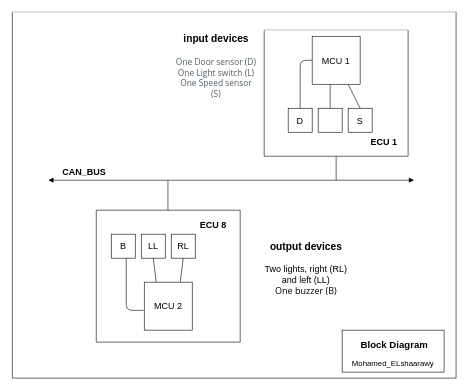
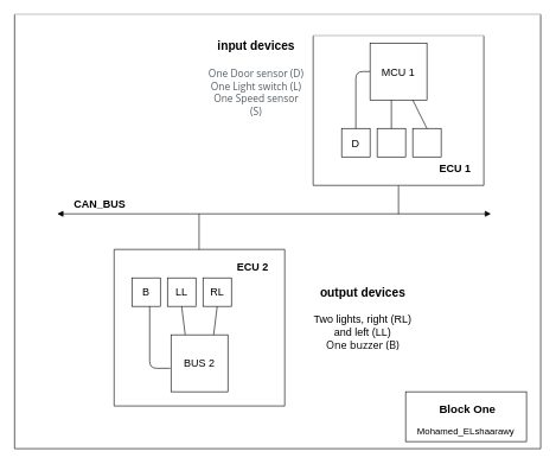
  <mxCell id="0" />
  <mxCell id="1" parent="0" />
  <mxCell id="2" value="" style="swimlane;startSize=0;fontSize=15;fontColor=#000000;swimlaneFillColor=default;" vertex="1" parent="1"><mxGeometry x="20" y="20" width="740" height="610" as="geometry" /></mxCell>
  <mxCell id="3" value="" style="endArrow=none;html=1;rounded=1;" edge="1" parent="2"><mxGeometry width="50" height="50" relative="1" as="geometry"><mxPoint x="259.5" y="330" as="sourcePoint" /><mxPoint x="259.5" y="280" as="targetPoint" /><Array as="points"><mxPoint x="259.5" y="330" /></Array></mxGeometry></mxCell>
  <mxCell id="4" value="" style="endArrow=none;html=1;rounded=1;" edge="1" parent="2"><mxGeometry width="50" height="50" relative="1" as="geometry"><mxPoint x="540" y="280" as="sourcePoint" /><mxPoint x="540" y="240" as="targetPoint" /></mxGeometry></mxCell>
  <mxCell id="5" value="" style="swimlane;startSize=0;" vertex="1" parent="2"><mxGeometry x="140" y="330" width="240" height="220" as="geometry"><mxRectangle x="190" y="340" width="50" height="40" as="alternateBounds" /></mxGeometry></mxCell>
  <mxCell id="6" value="" style="whiteSpace=wrap;html=1;aspect=fixed;" vertex="1" parent="5"><mxGeometry x="80" y="120" width="80" height="80" as="geometry" /></mxCell>
- <mxCell id="7" value="&lt;b&gt;ECU 8&lt;/b&gt;" style="text;html=1;strokeColor=none;fillColor=none;align=center;verticalAlign=middle;whiteSpace=wrap;rounded=0;fontSize=15;" vertex="1" parent="5"><mxGeometry x="165" y="10" width="60" height="30" as="geometry" /></mxCell>
- <mxCell id="8" value="MCU 2" style="text;html=1;strokeColor=none;fillColor=none;align=center;verticalAlign=middle;whiteSpace=wrap;rounded=0;fontSize=15;" vertex="1" parent="5"><mxGeometry x="90" y="145" width="60" height="30" as="geometry" /></mxCell>
+ <mxCell id="7" value="&lt;b&gt;ECU 2&lt;/b&gt;" style="text;html=1;strokeColor=none;fillColor=none;align=center;verticalAlign=middle;whiteSpace=wrap;rounded=0;fontSize=15;" vertex="1" parent="5"><mxGeometry x="165" y="10" width="60" height="30" as="geometry" /></mxCell>
+ <mxCell id="8" value="BUS 2" style="text;html=1;strokeColor=none;fillColor=none;align=center;verticalAlign=middle;whiteSpace=wrap;rounded=0;fontSize=15;" vertex="1" parent="5"><mxGeometry x="90" y="145" width="60" height="30" as="geometry" /></mxCell>
  <mxCell id="9" value="" style="whiteSpace=wrap;html=1;aspect=fixed;fontSize=15;" vertex="1" parent="5"><mxGeometry x="25" y="40" width="40" height="40" as="geometry" /></mxCell>
  <mxCell id="10" value="" style="whiteSpace=wrap;html=1;aspect=fixed;fontSize=15;" vertex="1" parent="5"><mxGeometry x="75" y="40" width="40" height="40" as="geometry" /></mxCell>
  <mxCell id="11" value="" style="whiteSpace=wrap;html=1;aspect=fixed;fontSize=15;" vertex="1" parent="5"><mxGeometry x="125" y="40" width="40" height="40" as="geometry" /></mxCell>
  <mxCell id="12" value="RL" style="text;html=1;strokeColor=none;fillColor=none;align=center;verticalAlign=middle;whiteSpace=wrap;rounded=0;fontSize=15;" vertex="1" parent="5"><mxGeometry x="130" y="45" width="30" height="30" as="geometry" /></mxCell>
  <mxCell id="13" value="LL" style="text;html=1;strokeColor=none;fillColor=none;align=center;verticalAlign=middle;whiteSpace=wrap;rounded=0;fontSize=15;" vertex="1" parent="5"><mxGeometry x="80" y="45" width="30" height="30" as="geometry" /></mxCell>
  <mxCell id="14" value="B" style="text;html=1;strokeColor=none;fillColor=none;align=center;verticalAlign=middle;whiteSpace=wrap;rounded=0;fontSize=15;" vertex="1" parent="5"><mxGeometry x="30" y="45" width="30" height="30" as="geometry" /></mxCell>
  <mxCell id="15" value="" style="endArrow=none;html=1;rounded=1;fontSize=15;fontColor=#000000;exitX=-0.012;exitY=0.588;exitDx=0;exitDy=0;exitPerimeter=0;" edge="1" parent="5" source="6"><mxGeometry width="50" height="50" relative="1" as="geometry"><mxPoint y="130" as="sourcePoint" /><mxPoint x="50" y="80" as="targetPoint" /><Array as="points"><mxPoint x="50" y="167" /></Array></mxGeometry></mxCell>
  <mxCell id="16" value="" style="endArrow=none;html=1;rounded=1;fontSize=15;fontColor=#000000;exitX=0.25;exitY=0;exitDx=0;exitDy=0;entryX=0.5;entryY=1;entryDx=0;entryDy=0;" edge="1" parent="5" source="6" target="10"><mxGeometry width="50" height="50" relative="1" as="geometry"><mxPoint x="50" y="130" as="sourcePoint" /><mxPoint x="100" y="80" as="targetPoint" /></mxGeometry></mxCell>
  <mxCell id="17" value="" style="endArrow=none;html=1;rounded=1;fontSize=15;fontColor=#000000;exitX=0.75;exitY=0;exitDx=0;exitDy=0;entryX=0.5;entryY=1;entryDx=0;entryDy=0;" edge="1" parent="5" source="6" target="11"><mxGeometry width="50" height="50" relative="1" as="geometry"><mxPoint x="100" y="130" as="sourcePoint" /><mxPoint x="150" y="80" as="targetPoint" /></mxGeometry></mxCell>
  <mxCell id="18" value="" style="swimlane;startSize=0;swimlaneFillColor=default;" vertex="1" parent="2"><mxGeometry x="420" y="30" width="240" height="210" as="geometry" /></mxCell>
  <mxCell id="19" value="" style="whiteSpace=wrap;html=1;aspect=fixed;" vertex="1" parent="18"><mxGeometry x="80" y="10" width="80" height="80" as="geometry" /></mxCell>
  <mxCell id="20" value="&lt;b&gt;ECU 1&lt;/b&gt;" style="text;html=1;strokeColor=none;fillColor=none;align=center;verticalAlign=middle;whiteSpace=wrap;rounded=0;fontSize=15;" vertex="1" parent="18"><mxGeometry x="170" y="170" width="60" height="30" as="geometry" /></mxCell>
  <mxCell id="21" value="" style="whiteSpace=wrap;html=1;aspect=fixed;fontSize=15;" vertex="1" parent="18"><mxGeometry x="40" y="130" width="40" height="40" as="geometry" /></mxCell>
  <mxCell id="22" value="" style="whiteSpace=wrap;html=1;aspect=fixed;fontSize=15;" vertex="1" parent="18"><mxGeometry x="90" y="130" width="40" height="40" as="geometry" /></mxCell>
  <mxCell id="23" value="" style="whiteSpace=wrap;html=1;aspect=fixed;fontSize=15;" vertex="1" parent="18"><mxGeometry x="140" y="130" width="40" height="40" as="geometry" /></mxCell>
  <mxCell id="24" value="MCU 1" style="text;html=1;strokeColor=none;fillColor=none;align=center;verticalAlign=middle;whiteSpace=wrap;rounded=0;fontSize=15;" vertex="1" parent="18"><mxGeometry x="90" y="35" width="60" height="30" as="geometry" /></mxCell>
  <mxCell id="25" value="D" style="text;html=1;strokeColor=none;fillColor=none;align=center;verticalAlign=middle;whiteSpace=wrap;rounded=0;fontSize=15;" vertex="1" parent="18"><mxGeometry x="45" y="135" width="30" height="30" as="geometry" /></mxCell>
- <mxCell id="26" value="S" style="text;html=1;strokeColor=none;fillColor=none;align=center;verticalAlign=middle;whiteSpace=wrap;rounded=0;fontSize=15;" vertex="1" parent="18"><mxGeometry x="145" y="135" width="30" height="30" as="geometry" /></mxCell>
  <mxCell id="27" value="" style="endArrow=none;html=1;rounded=1;fontSize=15;fontColor=#000000;exitX=0.5;exitY=0;exitDx=0;exitDy=0;" edge="1" parent="18" source="21"><mxGeometry width="50" height="50" relative="1" as="geometry"><mxPoint x="30" y="100" as="sourcePoint" /><mxPoint x="80" y="50" as="targetPoint" /><Array as="points"><mxPoint x="60" y="50" /></Array></mxGeometry></mxCell>
  <mxCell id="28" value="" style="endArrow=none;html=1;rounded=1;fontSize=15;fontColor=#000000;" edge="1" parent="18"><mxGeometry width="50" height="50" relative="1" as="geometry"><mxPoint x="110" y="130" as="sourcePoint" /><mxPoint x="110" y="90" as="targetPoint" /></mxGeometry></mxCell>
  <mxCell id="29" value="" style="endArrow=none;html=1;rounded=1;fontSize=15;fontColor=#000000;exitX=0.5;exitY=0;exitDx=0;exitDy=0;entryX=0.75;entryY=1;entryDx=0;entryDy=0;" edge="1" parent="18" source="23" target="19"><mxGeometry width="50" height="50" relative="1" as="geometry"><mxPoint x="150" y="110" as="sourcePoint" /><mxPoint x="150" y="70" as="targetPoint" /><Array as="points" /></mxGeometry></mxCell>
  <mxCell id="30" value="CAN_BUS" style="text;html=1;strokeColor=none;fillColor=none;align=center;verticalAlign=middle;whiteSpace=wrap;rounded=0;fontStyle=1;fontSize=15;" vertex="1" parent="2"><mxGeometry x="80" y="250" width="80" height="30" as="geometry" /></mxCell>
  <mxCell id="31" value="" style="endArrow=block;startArrow=block;endFill=1;startFill=1;html=1;rounded=1;" edge="1" parent="2"><mxGeometry width="160" relative="1" as="geometry"><mxPoint x="60" y="280" as="sourcePoint" /><mxPoint x="670" y="280" as="targetPoint" /></mxGeometry></mxCell>
  <mxCell id="32" value="&lt;b style=&quot;border-color: var(--border-color);&quot;&gt;&lt;font style=&quot;border-color: var(--border-color); font-size: 17px;&quot;&gt;input devices&lt;/font&gt;&lt;/b&gt;&lt;span style=&quot;color: rgb(82, 92, 101); font-family: &amp;quot;Open Sans&amp;quot;; font-size: 14px; text-align: start; background-color: initial;&quot;&gt;&lt;br&gt;&lt;br&gt;One Door sensor (D)&lt;/span&gt;&lt;br&gt;&lt;span style=&quot;color: rgb(82, 92, 101); font-family: &amp;quot;Open Sans&amp;quot;; font-size: 14px; text-align: start; background-color: initial;&quot;&gt;One Light switch (L)&lt;/span&gt;&lt;br&gt;&lt;span style=&quot;color: rgb(82, 92, 101); font-family: &amp;quot;Open Sans&amp;quot;; font-size: 14px; text-align: start; background-color: initial;&quot;&gt;One Speed sensor (S)&lt;/span&gt;" style="text;html=1;strokeColor=none;fillColor=none;align=center;verticalAlign=middle;whiteSpace=wrap;rounded=0;fontSize=15;" vertex="1" parent="2"><mxGeometry x="270" y="30" width="140" height="120" as="geometry" /></mxCell>
  <mxCell id="33" value="&lt;b&gt;&lt;font style=&quot;font-size: 17px;&quot;&gt;output devices&lt;br&gt;&lt;/font&gt;&lt;/b&gt;&lt;br&gt;Two lights, right (RL) &lt;br&gt;and left (LL)&lt;br&gt;&lt;span style=&quot;font-family: &amp;quot;Open Sans&amp;quot;; text-align: start; background-color: initial;&quot;&gt;&lt;font style=&quot;font-size: 15px;&quot;&gt;One buzzer (B)&lt;/font&gt;&lt;/span&gt;" style="text;html=1;strokeColor=none;fillColor=none;align=center;verticalAlign=middle;whiteSpace=wrap;rounded=0;fontSize=15;" vertex="1" parent="2"><mxGeometry x="410" y="370" width="160" height="115" as="geometry" /></mxCell>
  <mxCell id="34" value="" style="rounded=0;whiteSpace=wrap;html=1;fontSize=15;fontColor=#000000;" vertex="1" parent="2"><mxGeometry x="550" y="530" width="170" height="70" as="geometry" /></mxCell>
- <mxCell id="35" value="&lt;font style=&quot;font-size: 16px;&quot;&gt;&lt;b&gt;&amp;nbsp; Block Diagram&amp;nbsp;&lt;/b&gt;&lt;/font&gt;" style="text;html=1;strokeColor=none;fillColor=none;align=center;verticalAlign=middle;whiteSpace=wrap;rounded=0;fontSize=15;fontColor=#000000;" vertex="1" parent="2"><mxGeometry x="560" y="540" width="150" height="30" as="geometry" /></mxCell>
+ <mxCell id="35" value="&lt;font style=&quot;font-size: 16px;&quot;&gt;&lt;b&gt;&amp;nbsp; Block One&amp;nbsp;&lt;/b&gt;&lt;/font&gt;" style="text;html=1;strokeColor=none;fillColor=none;align=center;verticalAlign=middle;whiteSpace=wrap;rounded=0;fontSize=15;fontColor=#000000;" vertex="1" parent="2"><mxGeometry x="560" y="540" width="150" height="30" as="geometry" /></mxCell>
  <mxCell id="36" value="&lt;font style=&quot;font-size: 13px;&quot;&gt;Mohamed_ELshaarawy&lt;/font&gt;" style="text;html=1;strokeColor=none;fillColor=none;align=center;verticalAlign=middle;whiteSpace=wrap;rounded=0;fontSize=16;fontColor=#000000;" vertex="1" parent="2"><mxGeometry x="560" y="570" width="150" height="30" as="geometry" /></mxCell>
